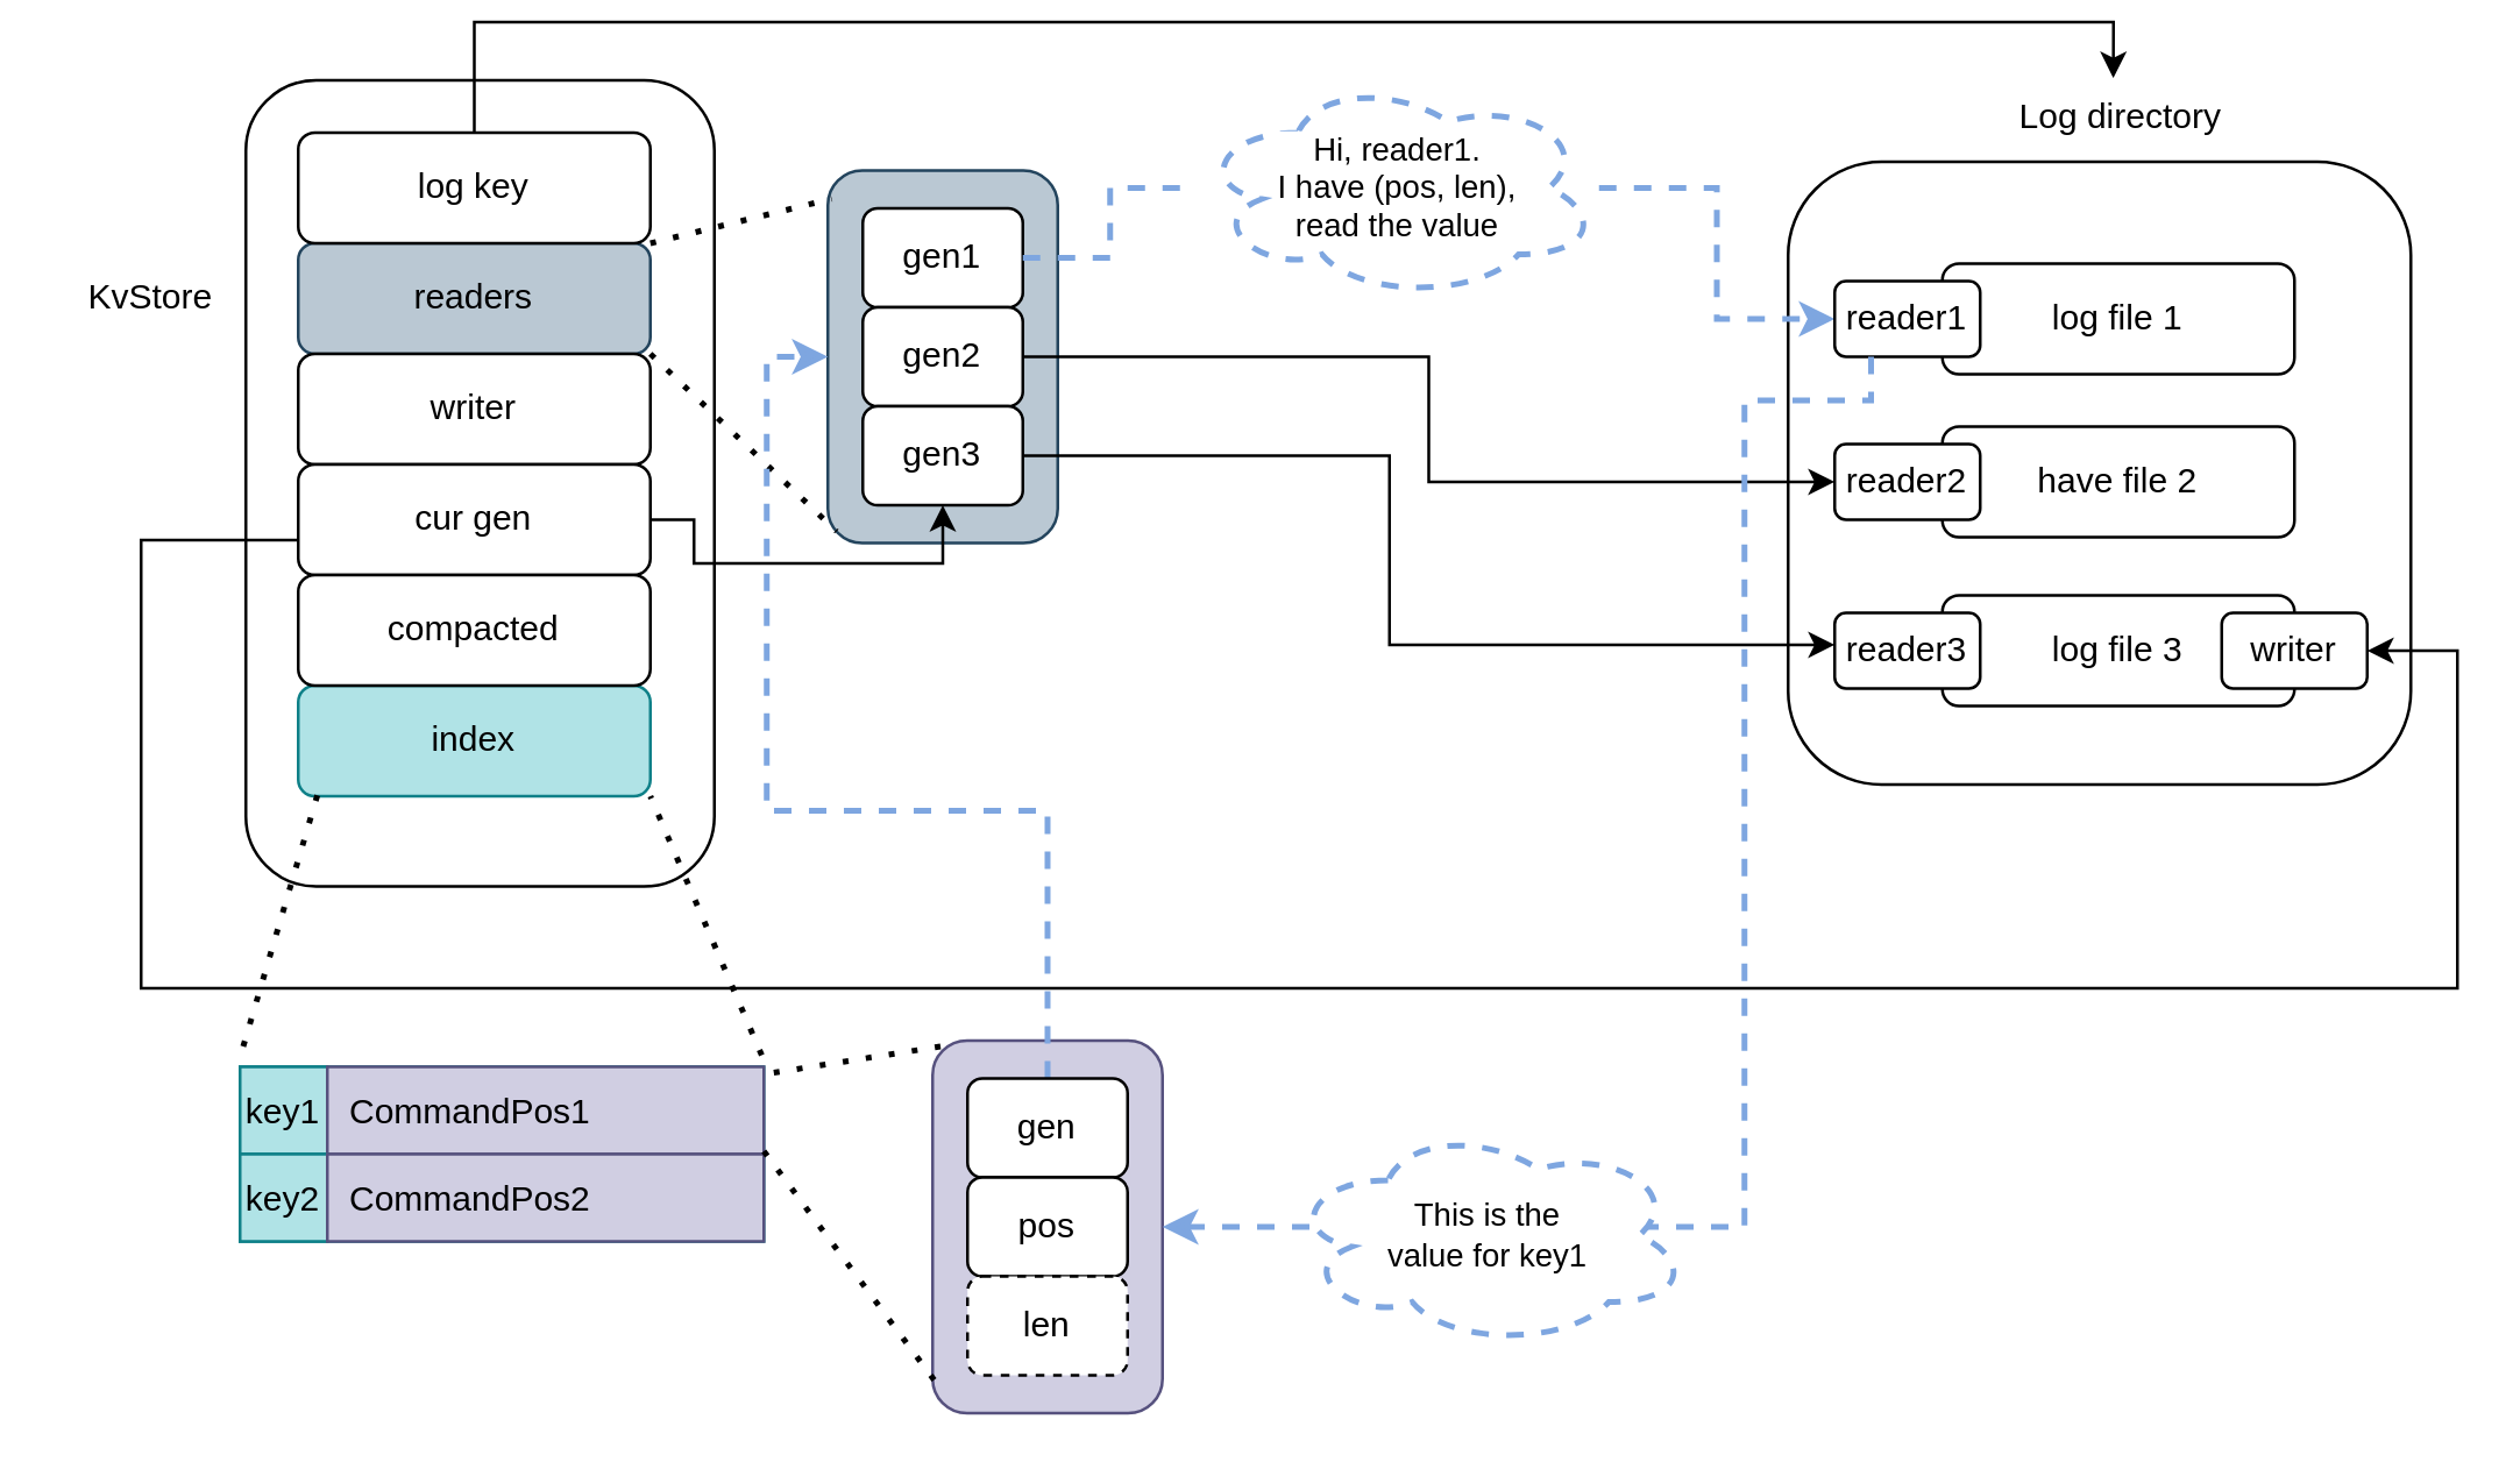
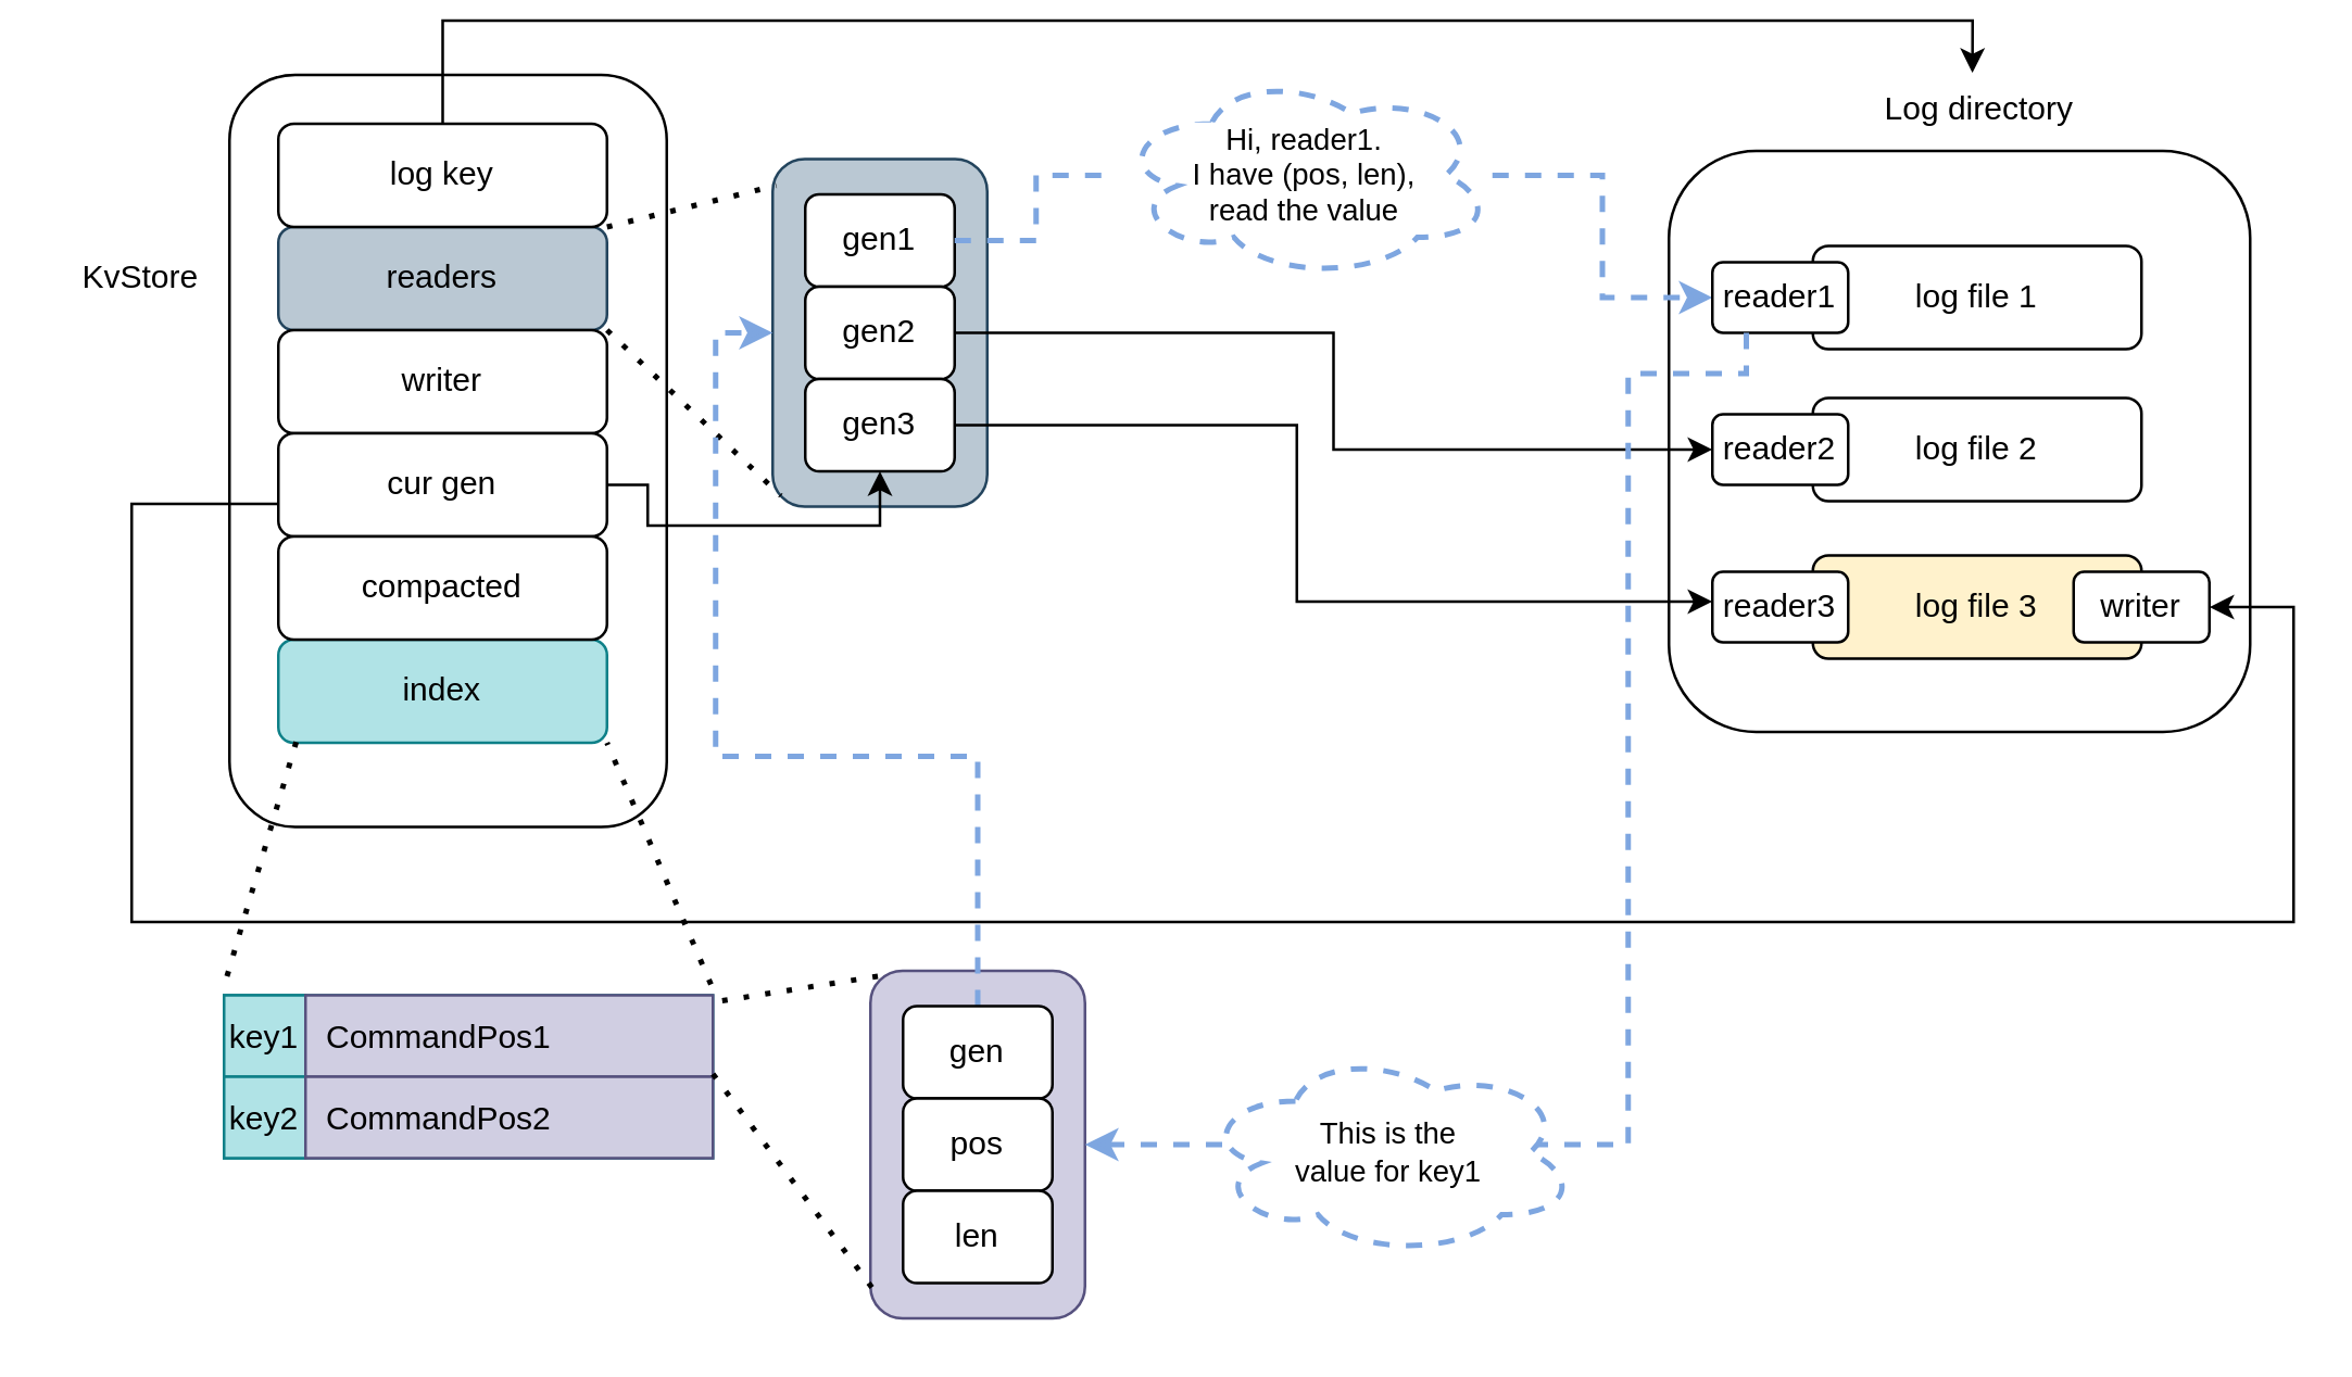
  <mxCell id="0" />
  <mxCell id="1" parent="0" />
  <mxCell id="2" value="" style="rounded=1;whiteSpace=wrap;html=1;" vertex="1" parent="1"><mxGeometry x="614" y="49" width="214" height="214" as="geometry" /></mxCell>
  <mxCell id="3" value="" style="rounded=1;whiteSpace=wrap;html=1;fillColor=#bac8d3;strokeColor=#23445d;" vertex="1" parent="1"><mxGeometry x="284" y="52" width="79" height="128" as="geometry" /></mxCell>
  <mxCell id="4" value="" style="rounded=1;whiteSpace=wrap;html=1;" vertex="1" parent="1"><mxGeometry x="84" y="21" width="161" height="277" as="geometry" /></mxCell>
  <mxCell id="5" value="KvStore" style="text;html=1;align=center;verticalAlign=middle;resizable=0;points=[];autosize=1;strokeColor=none;fillColor=none;" vertex="1" parent="1"><mxGeometry x="20" y="83" width="61" height="26" as="geometry" /></mxCell>
  <mxCell id="6" value="Log directory" style="text;html=1;align=center;verticalAlign=middle;resizable=0;points=[];autosize=1;strokeColor=none;fillColor=none;" vertex="1" parent="1"><mxGeometry x="684" y="21" width="87" height="26" as="geometry" /></mxCell>
  <mxCell id="7" value="readers" style="rounded=1;whiteSpace=wrap;html=1;fillColor=#bac8d3;strokeColor=#23445d;" vertex="1" parent="1"><mxGeometry x="102" y="77" width="121" height="38" as="geometry" /></mxCell>
  <mxCell id="8" style="edgeStyle=orthogonalEdgeStyle;rounded=0;orthogonalLoop=1;jettySize=auto;html=1;exitX=0.5;exitY=0;exitDx=0;exitDy=0;entryX=0.48;entryY=-0.029;entryDx=0;entryDy=0;entryPerimeter=0;" edge="1" parent="1" source="9" target="6"><mxGeometry relative="1" as="geometry" /></mxCell>
  <mxCell id="9" value="log key" style="rounded=1;whiteSpace=wrap;html=1;" vertex="1" parent="1"><mxGeometry x="102" y="39" width="121" height="38" as="geometry" /></mxCell>
  <mxCell id="10" style="edgeStyle=orthogonalEdgeStyle;rounded=0;orthogonalLoop=1;jettySize=auto;html=1;entryX=1;entryY=0.5;entryDx=0;entryDy=0;" edge="1" parent="1" source="11" target="29"><mxGeometry relative="1" as="geometry"><mxPoint x="437" y="319.029" as="targetPoint" /><Array as="points"><mxPoint x="48" y="179" /><mxPoint x="48" y="333" /><mxPoint x="844" y="333" /><mxPoint x="844" y="217" /></Array></mxGeometry></mxCell>
  <mxCell id="11" value="writer" style="rounded=1;whiteSpace=wrap;html=1;" vertex="1" parent="1"><mxGeometry x="102" y="115" width="121" height="38" as="geometry" /></mxCell>
  <mxCell id="12" style="edgeStyle=orthogonalEdgeStyle;rounded=0;orthogonalLoop=1;jettySize=auto;html=1;entryX=0.5;entryY=1;entryDx=0;entryDy=0;" edge="1" parent="1" source="13" target="22"><mxGeometry relative="1" as="geometry"><Array as="points"><mxPoint x="238" y="172" /><mxPoint x="238" y="187" /><mxPoint x="324" y="187" /></Array></mxGeometry></mxCell>
  <mxCell id="13" value="cur gen" style="rounded=1;whiteSpace=wrap;html=1;" vertex="1" parent="1"><mxGeometry x="102" y="153" width="121" height="38" as="geometry" /></mxCell>
  <mxCell id="14" value="index" style="rounded=1;whiteSpace=wrap;html=1;fillColor=#b0e3e6;strokeColor=#0e8088;" vertex="1" parent="1"><mxGeometry x="102" y="229" width="121" height="38" as="geometry" /></mxCell>
  <mxCell id="15" value="log file 1" style="rounded=1;whiteSpace=wrap;html=1;" vertex="1" parent="1"><mxGeometry x="667" y="84" width="121" height="38" as="geometry" /></mxCell>
- <mxCell id="16" value="have file 2" style="rounded=1;whiteSpace=wrap;html=1;" vertex="1" parent="1"><mxGeometry x="667" y="140" width="121" height="38" as="geometry" /></mxCell>
- <mxCell id="17" value="log file 3" style="rounded=1;whiteSpace=wrap;html=1;" vertex="1" parent="1"><mxGeometry x="667" y="198" width="121" height="38" as="geometry" /></mxCell>
+ <mxCell id="16" value="log file 2" style="rounded=1;whiteSpace=wrap;html=1;" vertex="1" parent="1"><mxGeometry x="667" y="140" width="121" height="38" as="geometry" /></mxCell>
+ <mxCell id="17" value="log file 3" style="rounded=1;whiteSpace=wrap;html=1;fillColor=#fff2cc;" vertex="1" parent="1"><mxGeometry x="667" y="198" width="121" height="38" as="geometry" /></mxCell>
  <mxCell id="18" value="gen1" style="rounded=1;whiteSpace=wrap;html=1;" vertex="1" parent="1"><mxGeometry x="296" y="65" width="55" height="34" as="geometry" /></mxCell>
  <mxCell id="19" style="edgeStyle=orthogonalEdgeStyle;rounded=0;orthogonalLoop=1;jettySize=auto;html=1;exitX=1;exitY=0.5;exitDx=0;exitDy=0;strokeColor=#7EA6E0;dashed=1;strokeWidth=2;startArrow=none;" edge="1" parent="1" source="44" target="26"><mxGeometry relative="1" as="geometry"><mxPoint x="406" y="82" as="sourcePoint" /><mxPoint x="555" y="92" as="targetPoint" /></mxGeometry></mxCell>
  <mxCell id="20" value="gen2" style="rounded=1;whiteSpace=wrap;html=1;" vertex="1" parent="1"><mxGeometry x="296" y="99" width="55" height="34" as="geometry" /></mxCell>
  <mxCell id="21" style="edgeStyle=orthogonalEdgeStyle;rounded=0;orthogonalLoop=1;jettySize=auto;html=1;entryX=0;entryY=0.5;entryDx=0;entryDy=0;exitX=1;exitY=0.5;exitDx=0;exitDy=0;" edge="1" parent="1" source="20" target="27"><mxGeometry relative="1" as="geometry"><mxPoint x="406" y="116" as="sourcePoint" /></mxGeometry></mxCell>
  <mxCell id="22" value="gen3" style="rounded=1;whiteSpace=wrap;html=1;" vertex="1" parent="1"><mxGeometry x="296" y="133" width="55" height="34" as="geometry" /></mxCell>
  <mxCell id="23" style="edgeStyle=orthogonalEdgeStyle;rounded=0;orthogonalLoop=1;jettySize=auto;html=1;" edge="1" parent="1" source="22" target="28"><mxGeometry relative="1" as="geometry"><mxPoint x="406" y="150" as="sourcePoint" /><Array as="points"><mxPoint x="477" y="150" /><mxPoint x="477" y="215" /></Array></mxGeometry></mxCell>
  <mxCell id="24" value="" style="endArrow=none;dashed=1;html=1;dashPattern=1 3;strokeWidth=2;rounded=0;entryX=0.017;entryY=0.076;entryDx=0;entryDy=0;entryPerimeter=0;exitX=1;exitY=0;exitDx=0;exitDy=0;" edge="1" parent="1" source="7" target="3"><mxGeometry width="50" height="50" relative="1" as="geometry"><mxPoint x="223.5" y="122" as="sourcePoint" /><mxPoint x="273.5" y="72" as="targetPoint" /></mxGeometry></mxCell>
  <mxCell id="25" value="" style="endArrow=none;dashed=1;html=1;dashPattern=1 3;strokeWidth=2;rounded=0;exitX=1;exitY=1;exitDx=0;exitDy=0;" edge="1" parent="1" source="7"><mxGeometry width="50" height="50" relative="1" as="geometry"><mxPoint x="349" y="228" as="sourcePoint" /><mxPoint x="287" y="176" as="targetPoint" /></mxGeometry></mxCell>
  <mxCell id="26" value="reader1" style="rounded=1;whiteSpace=wrap;html=1;" vertex="1" parent="1"><mxGeometry x="630" y="90" width="50" height="26" as="geometry" /></mxCell>
  <mxCell id="27" value="reader2" style="rounded=1;whiteSpace=wrap;html=1;" vertex="1" parent="1"><mxGeometry x="630" y="146" width="50" height="26" as="geometry" /></mxCell>
  <mxCell id="28" value="reader3" style="rounded=1;whiteSpace=wrap;html=1;" vertex="1" parent="1"><mxGeometry x="630" y="204" width="50" height="26" as="geometry" /></mxCell>
  <mxCell id="29" value="writer" style="rounded=1;whiteSpace=wrap;html=1;" vertex="1" parent="1"><mxGeometry x="763" y="204" width="50" height="26" as="geometry" /></mxCell>
  <mxCell id="30" value="" style="shape=table;startSize=0;container=1;collapsible=1;childLayout=tableLayout;fixedRows=1;rowLines=1;fontStyle=0;align=center;resizeLast=1;collapsible=0;whiteSpace=wrap;html=1;fillColor=#b0e3e6;strokeColor=#0e8088;" vertex="1" parent="1"><mxGeometry x="82" y="360" width="180" height="60" as="geometry" /></mxCell>
  <mxCell id="31" value="" style="shape=tableRow;horizontal=0;startSize=0;swimlaneHead=0;swimlaneBody=0;collapsible=0;dropTarget=0;points=[[0,0.5],[1,0.5]];portConstraint=eastwest;top=0;left=0;right=0;bottom=0;fillColor=#b0e3e6;strokeColor=#0e8088;" vertex="1" parent="30"><mxGeometry width="180" height="30" as="geometry" /></mxCell>
  <mxCell id="32" value="key1" style="shape=partialRectangle;connectable=0;top=1;left=1;bottom=1;right=1;editable=1;overflow=hidden;fillColor=#b0e3e6;strokeColor=#0e8088;" vertex="1" parent="31"><mxGeometry width="30" height="30" as="geometry"><mxRectangle width="30" height="30" as="alternateBounds" /></mxGeometry></mxCell>
  <mxCell id="33" value="CommandPos1" style="shape=partialRectangle;connectable=0;top=1;left=1;bottom=1;right=1;align=left;spacingLeft=6;overflow=hidden;fillColor=#d0cee2;strokeColor=#56517e;" vertex="1" parent="31"><mxGeometry x="30" width="150" height="30" as="geometry"><mxRectangle width="150" height="30" as="alternateBounds" /></mxGeometry></mxCell>
  <mxCell id="34" value="" style="shape=tableRow;horizontal=0;startSize=0;swimlaneHead=0;swimlaneBody=0;collapsible=0;dropTarget=0;points=[[0,0.5],[1,0.5]];portConstraint=eastwest;top=0;left=0;right=0;bottom=0;fillColor=#b0e3e6;strokeColor=#0e8088;" vertex="1" parent="30"><mxGeometry y="30" width="180" height="30" as="geometry" /></mxCell>
  <mxCell id="35" value="key2" style="shape=partialRectangle;connectable=0;top=1;left=1;bottom=1;right=1;editable=1;overflow=hidden;fillColor=#b0e3e6;strokeColor=#0e8088;" vertex="1" parent="34"><mxGeometry width="30" height="30" as="geometry"><mxRectangle width="30" height="30" as="alternateBounds" /></mxGeometry></mxCell>
  <mxCell id="36" value="CommandPos2" style="shape=partialRectangle;connectable=0;top=1;left=1;bottom=1;right=1;align=left;spacingLeft=6;overflow=hidden;fillColor=#d0cee2;strokeColor=#56517e;" vertex="1" parent="34"><mxGeometry x="30" width="150" height="30" as="geometry"><mxRectangle width="150" height="30" as="alternateBounds" /></mxGeometry></mxCell>
  <mxCell id="37" value="" style="endArrow=none;dashed=1;html=1;dashPattern=1 3;strokeWidth=2;rounded=0;exitX=1.019;exitY=0.067;exitDx=0;exitDy=0;exitPerimeter=0;entryX=0.093;entryY=0.01;entryDx=0;entryDy=0;entryPerimeter=0;" edge="1" parent="1" source="31" target="38"><mxGeometry width="50" height="50" relative="1" as="geometry"><mxPoint x="254.5" y="391" as="sourcePoint" /><mxPoint x="318" y="359" as="targetPoint" /></mxGeometry></mxCell>
  <mxCell id="38" value="" style="rounded=1;whiteSpace=wrap;html=1;fillColor=#d0cee2;strokeColor=#56517e;" vertex="1" parent="1"><mxGeometry x="320" y="351" width="79" height="128" as="geometry" /></mxCell>
  <mxCell id="39" style="edgeStyle=orthogonalEdgeStyle;rounded=0;orthogonalLoop=1;jettySize=auto;html=1;entryX=0;entryY=0.5;entryDx=0;entryDy=0;dashed=1;strokeColor=#7EA6E0;strokeWidth=2;" edge="1" parent="1" source="40" target="3"><mxGeometry relative="1" as="geometry"><mxPoint x="427" y="292" as="targetPoint" /><Array as="points"><mxPoint x="360" y="272" /><mxPoint x="263" y="272" /><mxPoint x="263" y="116" /></Array></mxGeometry></mxCell>
  <mxCell id="40" value="gen" style="rounded=1;whiteSpace=wrap;html=1;" vertex="1" parent="1"><mxGeometry x="332" y="364" width="55" height="34" as="geometry" /></mxCell>
  <mxCell id="41" value="pos" style="rounded=1;whiteSpace=wrap;html=1;" vertex="1" parent="1"><mxGeometry x="332" y="398" width="55" height="34" as="geometry" /></mxCell>
- <mxCell id="42" value="len" style="rounded=1;whiteSpace=wrap;html=1;dashed=1;" vertex="1" parent="1"><mxGeometry x="332" y="432" width="55" height="34" as="geometry" /></mxCell>
+ <mxCell id="42" value="len" style="rounded=1;whiteSpace=wrap;html=1;" vertex="1" parent="1"><mxGeometry x="332" y="432" width="55" height="34" as="geometry" /></mxCell>
  <mxCell id="43" value="" style="edgeStyle=orthogonalEdgeStyle;rounded=0;orthogonalLoop=1;jettySize=auto;html=1;exitX=1;exitY=0.5;exitDx=0;exitDy=0;strokeColor=#7EA6E0;dashed=1;strokeWidth=2;endArrow=none;" edge="1" parent="1" source="18" target="44"><mxGeometry relative="1" as="geometry"><mxPoint x="351" y="82" as="sourcePoint" /><mxPoint x="630" y="103" as="targetPoint" /><Array as="points" /></mxGeometry></mxCell>
  <mxCell id="44" value="Hi, reader1. &lt;br&gt;I have (pos, len), &lt;br&gt;read the value" style="ellipse;shape=cloud;whiteSpace=wrap;html=1;labelBackgroundColor=default;endArrow=classic;fontSize=11;rounded=0;strokeColor=#7EA6E0;dashed=1;strokeWidth=2;" vertex="1" parent="1"><mxGeometry x="411" y="20" width="138" height="76" as="geometry" /></mxCell>
  <mxCell id="45" style="edgeStyle=orthogonalEdgeStyle;rounded=0;orthogonalLoop=1;jettySize=auto;html=1;strokeColor=#7EA6E0;dashed=1;strokeWidth=2;startArrow=none;entryX=1;entryY=0.5;entryDx=0;entryDy=0;exitX=0.25;exitY=1;exitDx=0;exitDy=0;" edge="1" parent="1" source="26" target="38"><mxGeometry relative="1" as="geometry"><mxPoint x="471" y="412" as="sourcePoint" /><mxPoint x="640" y="113" as="targetPoint" /><Array as="points"><mxPoint x="643" y="131" /><mxPoint x="599" y="131" /><mxPoint x="599" y="415" /></Array></mxGeometry></mxCell>
  <mxCell id="46" value="This is the &lt;br&gt;value for key1" style="ellipse;shape=cloud;whiteSpace=wrap;html=1;labelBackgroundColor=default;endArrow=classic;fontSize=11;rounded=0;strokeColor=#7EA6E0;dashed=1;strokeWidth=2;" vertex="1" parent="1"><mxGeometry x="442" y="380" width="138" height="76" as="geometry" /></mxCell>
  <mxCell id="47" value="" style="endArrow=none;dashed=1;html=1;dashPattern=1 3;strokeWidth=2;rounded=0;exitX=0.006;exitY=-0.233;exitDx=0;exitDy=0;exitPerimeter=0;entryX=0.055;entryY=0.982;entryDx=0;entryDy=0;entryPerimeter=0;" edge="1" parent="1" source="31" target="14"><mxGeometry width="50" height="50" relative="1" as="geometry"><mxPoint x="44" y="306" as="sourcePoint" /><mxPoint x="107.5" y="274" as="targetPoint" /></mxGeometry></mxCell>
  <mxCell id="48" value="" style="endArrow=none;dashed=1;html=1;dashPattern=1 3;strokeWidth=2;rounded=0;exitX=0.996;exitY=-0.133;exitDx=0;exitDy=0;exitPerimeter=0;entryX=1;entryY=1;entryDx=0;entryDy=0;" edge="1" parent="1" source="31" target="14"><mxGeometry width="50" height="50" relative="1" as="geometry"><mxPoint x="89" y="364" as="sourcePoint" /><mxPoint x="117.5" y="284" as="targetPoint" /></mxGeometry></mxCell>
  <mxCell id="49" value="" style="endArrow=none;dashed=1;html=1;dashPattern=1 3;strokeWidth=2;rounded=0;entryX=0.051;entryY=0.948;entryDx=0;entryDy=0;entryPerimeter=0;" edge="1" parent="1" target="38"><mxGeometry width="50" height="50" relative="1" as="geometry"><mxPoint x="262" y="389" as="sourcePoint" /><mxPoint x="330" y="361" as="targetPoint" /></mxGeometry></mxCell>
  <mxCell id="50" value="compacted" style="rounded=1;whiteSpace=wrap;html=1;" vertex="1" parent="1"><mxGeometry x="102" y="191" width="121" height="38" as="geometry" /></mxCell>
